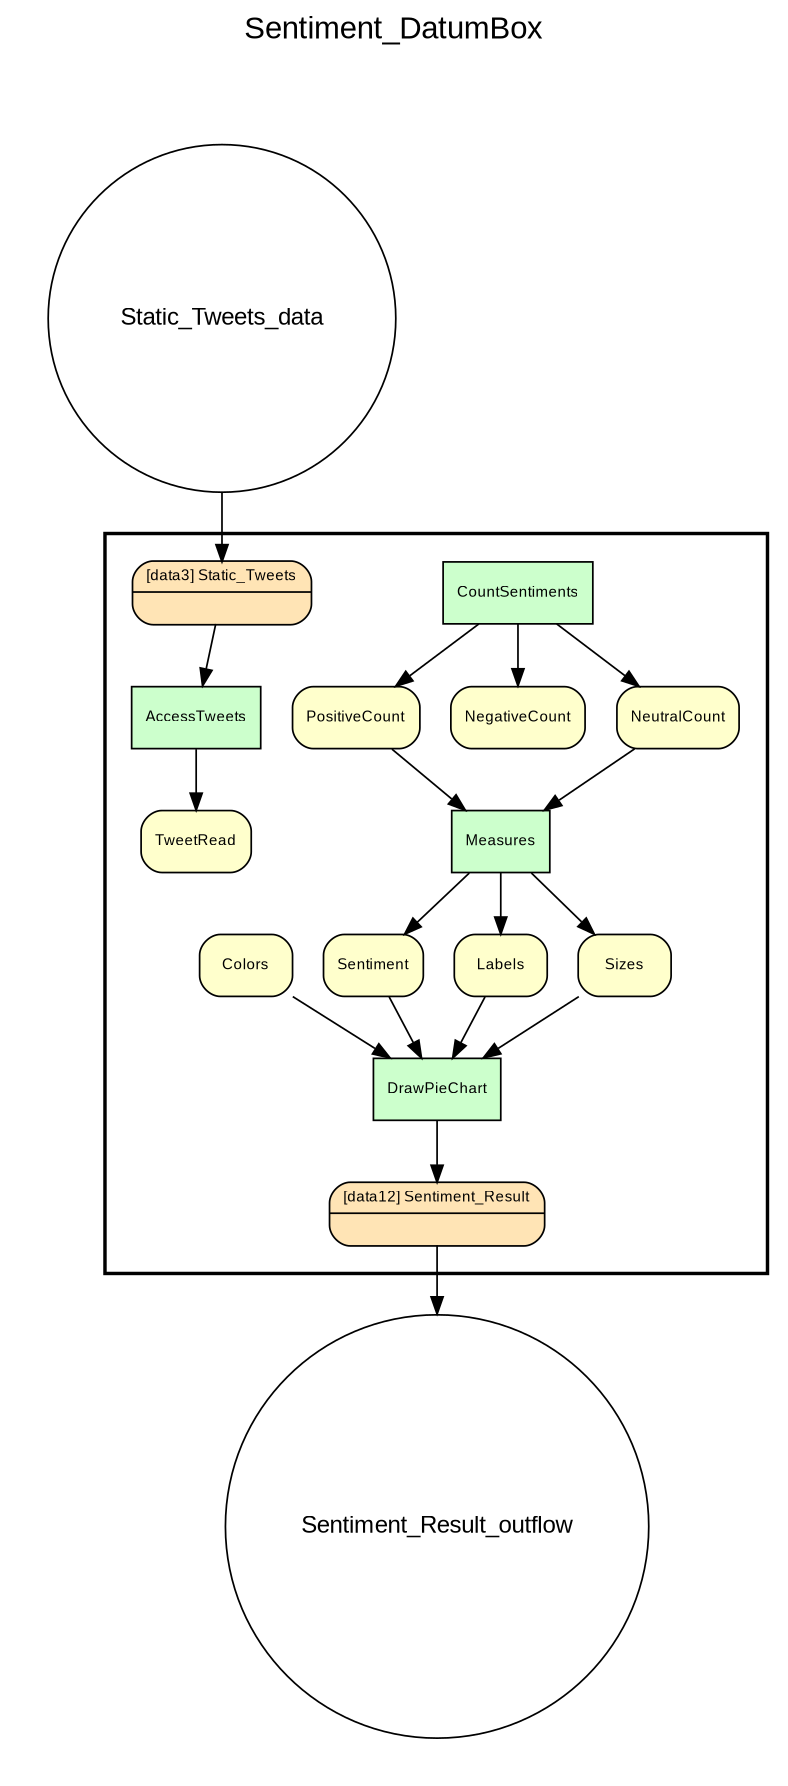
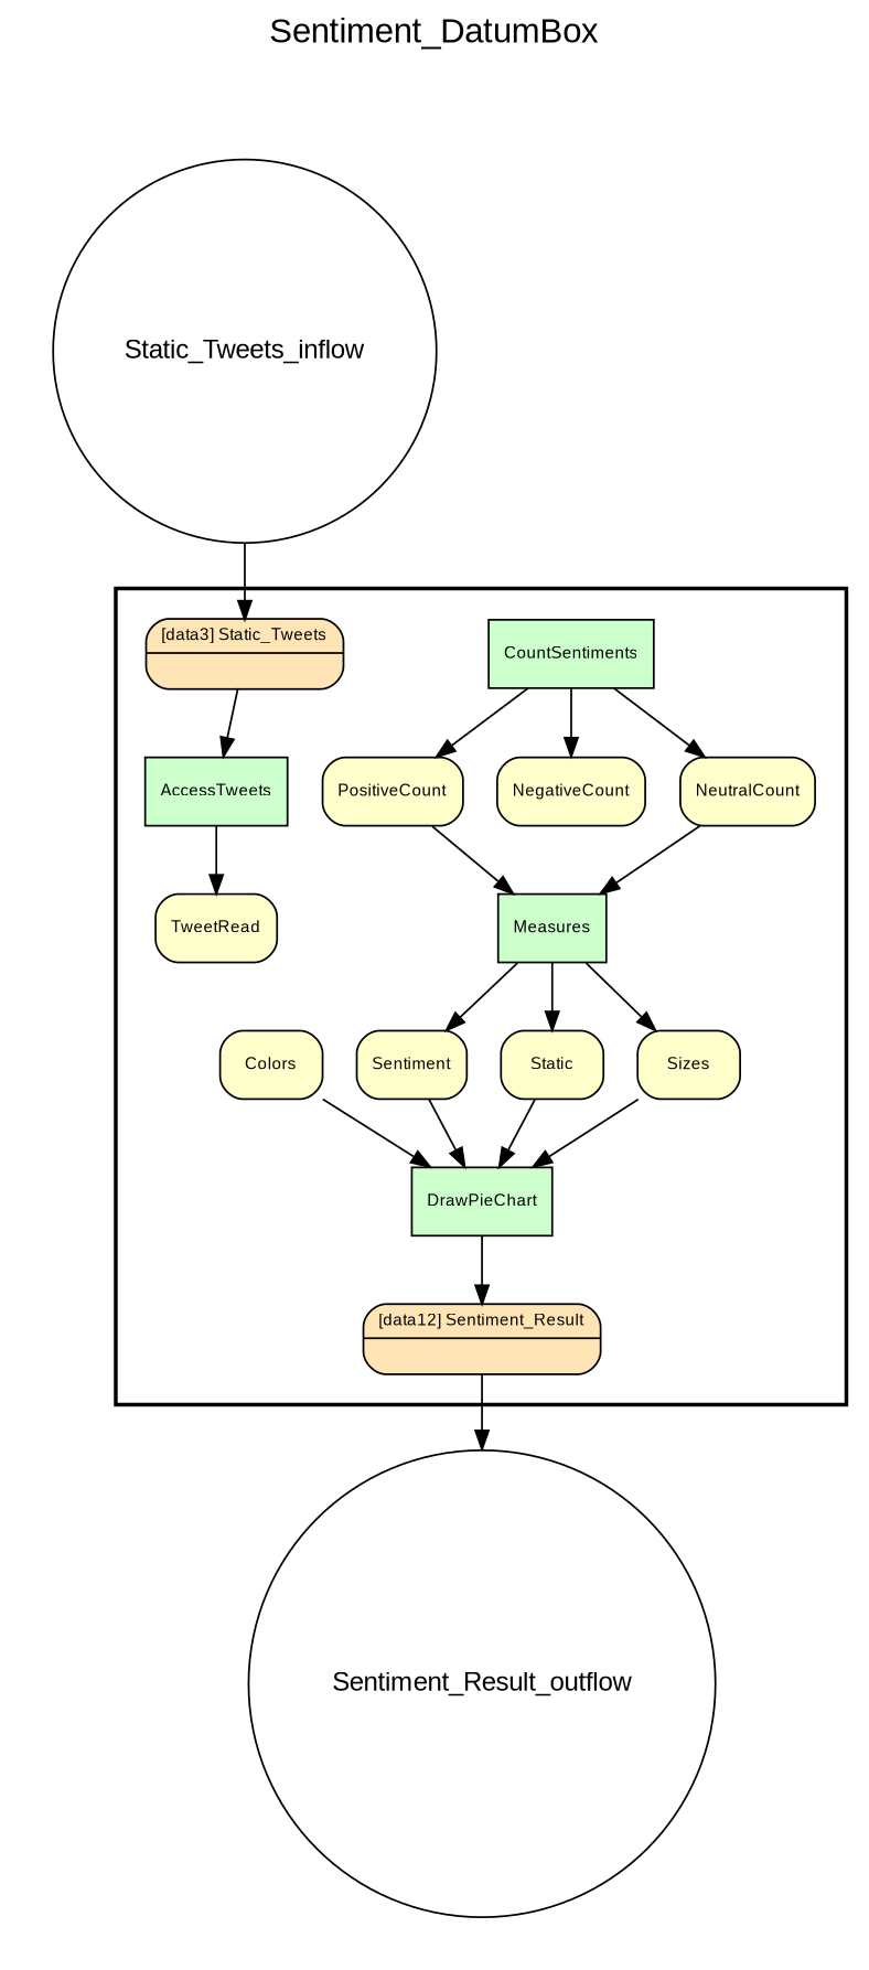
  digraph {
    fontname="Liberation Sans"
    fontsize=18
    label=Sentiment_DatumBox
    labelloc=t
    rankdir=TB
    node [fillcolor="#FFFFCC" fontname="Liberation Sans" fontsize=9 peripheries=1 shape=box style="rounded,filled"]
    edge [fontname="Liberation Sans"]
    AccessTweets [fillcolor="#CCFFCC" style=filled]
    CountSentiments [fillcolor="#CCFFCC" style=filled]
    Measures [fillcolor="#CCFFCC" style=filled]
    DrawPieChart [fillcolor="#CCFFCC" style=filled]
    n5 [fillcolor="#FFE4B5" label="{<f0> [data3] Static_Tweets |<f1>}" rankdir=LR shape=record]
    TweetRead
    PositiveCount
    NegativeCount
    NeutralCount
    n10 [label=Sentiment]
-   Labels
+   Labels [label=Static]
    Sizes
    Colors
    n14 [fillcolor="#FFE4B5" label="{<f0> [data12] Sentiment_Result |<f1>}" rankdir=LR shape=record]
-   Static_Tweets_inflow [fillcolor="#FFFFFF" shape=circle width=0.2 label=Static_Tweets_data fontsize="" style=""]
+   Static_Tweets_inflow [fillcolor="#FFFFFF" shape=circle width=0.2 fontsize="" style=""]
    Sentiment_Result_outflow [fillcolor="#FFFFFF" shape=circle width=0.2 fontsize="" style=""]
    subgraph cluster_1 {
      color=black
      label=""
      penwidth=2
      subgraph cluster_2 {
        color=white
        label=""
        penwidth=2
        AccessTweets
        CountSentiments
        Measures
        DrawPieChart
        n5
        TweetRead
        PositiveCount
        NegativeCount
        NeutralCount
        n10
        Labels
        Sizes
        Colors
        n14
      }
    }
    subgraph cluster_3 {
      color=white
      label=""
      penwidth=2
      subgraph cluster_4 {
        color=white
        label=""
        penwidth=2
        Static_Tweets_inflow
      }
    }
    subgraph cluster_5 {
      color=white
      label=""
      penwidth=2
      subgraph cluster_6 {
        color=white
        label=""
        penwidth=2
        Sentiment_Result_outflow
      }
    }
    AccessTweets -> TweetRead
    CountSentiments -> PositiveCount
    CountSentiments -> NegativeCount
    CountSentiments -> NeutralCount
    Measures -> n10
    Measures -> Labels
    Measures -> Sizes
    DrawPieChart -> n14
    n5 -> AccessTweets
    PositiveCount -> Measures
    NeutralCount -> Measures
    n10 -> DrawPieChart
    Labels -> DrawPieChart
    Sizes -> DrawPieChart
    Colors -> DrawPieChart
    n14 -> Sentiment_Result_outflow
    Static_Tweets_inflow -> n5
  }
